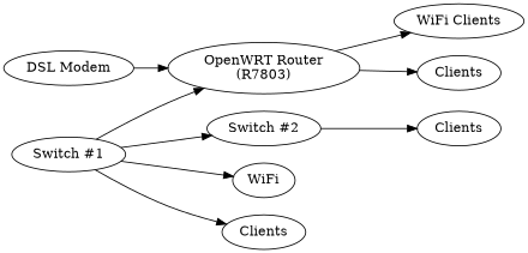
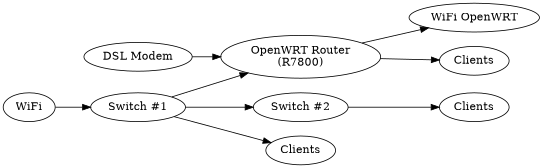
  digraph {
    rankdir=LR
    n1 [label="DSL Modem"]
-   n2 [label="OpenWRT Router\n(R7803)"]
-   n3 [label="WiFi Clients"]
+   n2 [label="OpenWRT Router\n(R7800)"]
+   n3 [label="WiFi OpenWRT"]
    n4 [label=Clients]
    n5 [label="Switch #1"]
    n6 [label="Switch #2"]
    n7 [label=WiFi]
    n8 [label=Clients]
    n9 [label=Clients]
    n1 -> n2
    n2 -> n3
    n2 -> n4
    n5 -> n2
    n5 -> n6
-   n5 -> n7
+   n7 -> n5
    n5 -> n8
    n6 -> n9
  }
